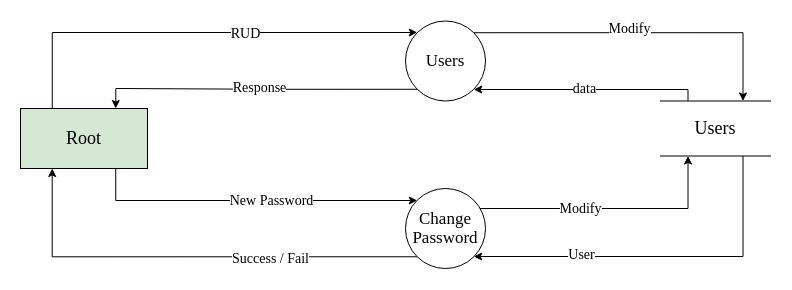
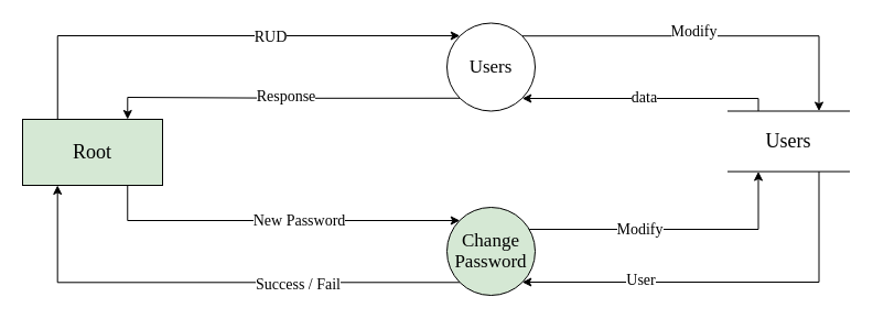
  <mxCell id="0" />
  <mxCell id="1" parent="0" />
  <mxCell id="2" value="&lt;font style=&quot;font-size: 18px&quot;&gt;Root&lt;/font&gt;" style="rounded=0;whiteSpace=wrap;html=1;fontFamily=Times New Roman;fillColor=#d5e8d4;" parent="1" vertex="1"><mxGeometry x="20" y="108" width="127" height="60" as="geometry" /></mxCell>
  <mxCell id="3" style="edgeStyle=elbowEdgeStyle;rounded=0;orthogonalLoop=1;jettySize=auto;html=1;entryX=1;entryY=1;entryDx=0;entryDy=0;fontSize=17;exitX=0.25;exitY=0;exitDx=0;exitDy=0;fontFamily=Times New Roman;elbow=vertical;" parent="1" source="7" target="12" edge="1"><mxGeometry relative="1" as="geometry"><Array as="points"><mxPoint x="620" y="89" /></Array></mxGeometry></mxCell>
  <mxCell id="4" value="data" style="edgeLabel;html=1;align=center;verticalAlign=middle;resizable=0;points=[];fontSize=14;fontFamily=Times New Roman;" parent="3" connectable="0" vertex="1"><mxGeometry x="0.475" y="-3" relative="1" as="geometry"><mxPoint x="51" y="2" as="offset" /></mxGeometry></mxCell>
  <mxCell id="5" style="edgeStyle=elbowEdgeStyle;rounded=0;orthogonalLoop=1;jettySize=auto;elbow=vertical;html=1;exitX=0.75;exitY=1;exitDx=0;exitDy=0;entryX=1;entryY=1;entryDx=0;entryDy=0;fontSize=17;fontFamily=Times New Roman;" parent="1" source="7" target="17" edge="1"><mxGeometry relative="1" as="geometry"><Array as="points"><mxPoint x="661" y="256" /></Array></mxGeometry></mxCell>
  <mxCell id="6" value="User" style="edgeLabel;html=1;align=center;verticalAlign=middle;resizable=0;points=[];fontSize=14;fontFamily=Times New Roman;" parent="5" connectable="0" vertex="1"><mxGeometry x="0.611" y="-2" relative="1" as="geometry"><mxPoint x="35" as="offset" /></mxGeometry></mxCell>
  <mxCell id="7" value="&lt;font style=&quot;font-size: 18px&quot;&gt;Users&lt;/font&gt;" style="shape=partialRectangle;whiteSpace=wrap;html=1;left=0;right=0;fillColor=default;rounded=0;shadow=0;glass=0;sketch=0;fontFamily=Times New Roman;fontSize=16;gradientColor=none;" parent="1" vertex="1"><mxGeometry x="660" y="100.5" width="110" height="55" as="geometry" /></mxCell>
  <mxCell id="8" style="edgeStyle=orthogonalEdgeStyle;rounded=0;orthogonalLoop=1;jettySize=auto;html=1;fontSize=17;entryX=0.75;entryY=0;entryDx=0;entryDy=0;exitX=1;exitY=0;exitDx=0;exitDy=0;fontFamily=Times New Roman;" parent="1" source="12" target="7" edge="1"><mxGeometry relative="1" as="geometry" /></mxCell>
  <mxCell id="9" value="Modify" style="edgeLabel;html=1;align=center;verticalAlign=middle;resizable=0;points=[];fontSize=14;fontFamily=Times New Roman;" parent="8" connectable="0" vertex="1"><mxGeometry x="-0.303" y="1" relative="1" as="geometry"><mxPoint x="37" y="-3" as="offset" /></mxGeometry></mxCell>
  <mxCell id="10" style="edgeStyle=orthogonalEdgeStyle;rounded=0;orthogonalLoop=1;jettySize=auto;html=1;exitX=0;exitY=1;exitDx=0;exitDy=0;entryX=0.75;entryY=0;entryDx=0;entryDy=0;fontSize=17;startArrow=none;startFill=0;endArrow=classic;endFill=1;elbow=vertical;fontFamily=Times New Roman;" parent="1" source="12" target="2" edge="1"><mxGeometry relative="1" as="geometry"><mxPoint x="270" y="307" as="targetPoint" /></mxGeometry></mxCell>
  <mxCell id="11" value="Response" style="edgeLabel;html=1;align=center;verticalAlign=middle;resizable=0;points=[];fontSize=14;fontFamily=Times New Roman;" parent="10" connectable="0" vertex="1"><mxGeometry x="-0.573" relative="1" as="geometry"><mxPoint x="-89" y="-1" as="offset" /></mxGeometry></mxCell>
  <mxCell id="12" value="&lt;p&gt;&lt;span style=&quot;line-height: 1.1&quot;&gt;&lt;font style=&quot;font-size: 17px&quot;&gt;Users&lt;/font&gt;&lt;/span&gt;&lt;/p&gt;" style="ellipse;whiteSpace=wrap;html=1;aspect=fixed;shadow=0;sketch=0;rotation=0;fontFamily=Times New Roman;" parent="1" vertex="1"><mxGeometry x="405" y="20.5" width="80" height="80" as="geometry" /></mxCell>
  <mxCell id="13" style="edgeStyle=elbowEdgeStyle;rounded=0;orthogonalLoop=1;jettySize=auto;elbow=vertical;html=1;entryX=0.25;entryY=1;entryDx=0;entryDy=0;fontSize=17;fontFamily=Times New Roman;" parent="1" source="17" target="7" edge="1"><mxGeometry relative="1" as="geometry"><Array as="points"><mxPoint x="685" y="208" /></Array></mxGeometry></mxCell>
  <mxCell id="14" value="Modify" style="edgeLabel;html=1;align=center;verticalAlign=middle;resizable=0;points=[];fontSize=14;fontFamily=Times New Roman;" parent="13" connectable="0" vertex="1"><mxGeometry x="-0.609" relative="1" as="geometry"><mxPoint x="49" as="offset" /></mxGeometry></mxCell>
  <mxCell id="15" style="edgeStyle=orthogonalEdgeStyle;rounded=0;orthogonalLoop=1;jettySize=auto;html=1;exitX=0;exitY=1;exitDx=0;exitDy=0;entryX=0.25;entryY=1;entryDx=0;entryDy=0;fontSize=17;startArrow=none;startFill=0;endArrow=classic;endFill=1;fontFamily=Times New Roman;" parent="1" source="17" target="2" edge="1"><mxGeometry relative="1" as="geometry"><mxPoint x="270" y="307" as="targetPoint" /></mxGeometry></mxCell>
  <mxCell id="16" value="Success / Fail" style="edgeLabel;html=1;align=center;verticalAlign=middle;resizable=0;points=[];fontSize=14;fontFamily=Times New Roman;" parent="15" connectable="0" vertex="1"><mxGeometry x="-0.367" y="2" relative="1" as="geometry"><mxPoint x="-4" as="offset" /></mxGeometry></mxCell>
- <mxCell id="17" value="&lt;p&gt;&lt;span style=&quot;line-height: 1.1&quot;&gt;&lt;font style=&quot;font-size: 17px&quot;&gt;Change Password&lt;/font&gt;&lt;/span&gt;&lt;/p&gt;" style="ellipse;whiteSpace=wrap;html=1;aspect=fixed;shadow=0;sketch=0;rotation=0;fontFamily=Times New Roman;" parent="1" vertex="1"><mxGeometry x="405" y="188" width="80" height="80" as="geometry" /></mxCell>
+ <mxCell id="17" value="&lt;p&gt;&lt;span style=&quot;line-height: 1.1&quot;&gt;&lt;font style=&quot;font-size: 17px&quot;&gt;Change Password&lt;/font&gt;&lt;/span&gt;&lt;/p&gt;" style="ellipse;whiteSpace=wrap;html=1;aspect=fixed;shadow=0;sketch=0;rotation=0;fontFamily=Times New Roman;fillColor=#d5e8d4;" parent="1" vertex="1"><mxGeometry x="405" y="188" width="80" height="80" as="geometry" /></mxCell>
  <mxCell id="18" style="edgeStyle=elbowEdgeStyle;rounded=0;orthogonalLoop=1;jettySize=auto;html=1;entryX=0;entryY=0;entryDx=0;entryDy=0;fontSize=17;startArrow=none;startFill=0;endArrow=classic;endFill=1;exitX=0.25;exitY=0;exitDx=0;exitDy=0;fontFamily=Times New Roman;elbow=vertical;" parent="1" source="2" target="12" edge="1"><mxGeometry relative="1" as="geometry"><Array as="points"><mxPoint x="370" y="32" /></Array><mxPoint x="190" y="277" as="sourcePoint" /></mxGeometry></mxCell>
  <mxCell id="19" value="RUD" style="edgeLabel;html=1;align=center;verticalAlign=middle;resizable=0;points=[];fontSize=14;fontFamily=Times New Roman;" parent="18" connectable="0" vertex="1"><mxGeometry x="0.661" relative="1" as="geometry"><mxPoint x="-97" y="1" as="offset" /></mxGeometry></mxCell>
  <mxCell id="20" style="edgeStyle=elbowEdgeStyle;rounded=0;orthogonalLoop=1;jettySize=auto;html=1;entryX=0;entryY=0;entryDx=0;entryDy=0;fontSize=17;startArrow=none;startFill=0;endArrow=classic;endFill=1;exitX=0.75;exitY=1;exitDx=0;exitDy=0;elbow=vertical;fontFamily=Times New Roman;" parent="1" source="2" target="17" edge="1"><mxGeometry relative="1" as="geometry"><Array as="points"><mxPoint x="180" y="200" /></Array><mxPoint x="190" y="277" as="sourcePoint" /></mxGeometry></mxCell>
  <mxCell id="21" value="New Password" style="edgeLabel;html=1;align=center;verticalAlign=middle;resizable=0;points=[];fontSize=14;fontFamily=Times New Roman;" parent="20" connectable="0" vertex="1"><mxGeometry x="0.536" relative="1" as="geometry"><mxPoint x="-69" as="offset" /></mxGeometry></mxCell>
